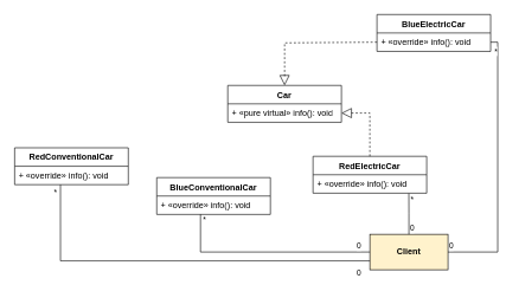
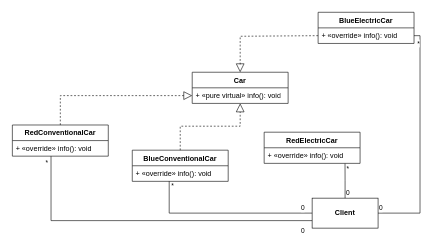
  <mxCell id="0" />
  <mxCell id="1" parent="0" />
  <mxCell id="2" value="Car" style="swimlane;fontStyle=1;align=center;verticalAlign=top;childLayout=stackLayout;horizontal=1;startSize=26;horizontalStack=0;resizeParent=1;resizeParentMax=0;resizeLast=0;collapsible=1;marginBottom=0;whiteSpace=wrap;html=1;" parent="1" vertex="1"><mxGeometry x="320" y="120" width="160" height="52" as="geometry" /></mxCell>
  <mxCell id="3" value="+ «pure virtual» info(): void" style="text;strokeColor=none;fillColor=none;align=left;verticalAlign=top;spacingLeft=4;spacingRight=4;overflow=hidden;rotatable=0;points=[[0,0.5],[1,0.5]];portConstraint=eastwest;whiteSpace=wrap;html=1;" parent="2" vertex="1"><mxGeometry y="26" width="160" height="26" as="geometry" /></mxCell>
- <mxCell id="4" value="Client" style="html=1;whiteSpace=wrap;fontStyle=1;fillColor=#fff2cc;" parent="1" vertex="1"><mxGeometry x="520" y="330" width="110" height="50" as="geometry" /></mxCell>
+ <mxCell id="4" value="Client" style="html=1;whiteSpace=wrap;fontStyle=1" parent="1" vertex="1"><mxGeometry x="520" y="330" width="110" height="50" as="geometry" /></mxCell>
  <mxCell id="5" value="RedConventionalCar" style="swimlane;fontStyle=1;align=center;verticalAlign=top;childLayout=stackLayout;horizontal=1;startSize=26;horizontalStack=0;resizeParent=1;resizeParentMax=0;resizeLast=0;collapsible=1;marginBottom=0;whiteSpace=wrap;html=1;" parent="1" vertex="1"><mxGeometry x="20" y="208" width="160" height="52" as="geometry" /></mxCell>
  <mxCell id="6" value="+ «override» info(): void" style="text;strokeColor=none;fillColor=none;align=left;verticalAlign=top;spacingLeft=4;spacingRight=4;overflow=hidden;rotatable=0;points=[[0,0.5],[1,0.5]];portConstraint=eastwest;whiteSpace=wrap;html=1;" parent="5" vertex="1"><mxGeometry y="26" width="160" height="26" as="geometry" /></mxCell>
  <mxCell id="7" value="BlueConventionalCar" style="swimlane;fontStyle=1;align=center;verticalAlign=top;childLayout=stackLayout;horizontal=1;startSize=26;horizontalStack=0;resizeParent=1;resizeParentMax=0;resizeLast=0;collapsible=1;marginBottom=0;whiteSpace=wrap;html=1;" parent="1" vertex="1"><mxGeometry x="220" y="250" width="160" height="52" as="geometry" /></mxCell>
  <mxCell id="8" value="+ «override» info(): void" style="text;strokeColor=none;fillColor=none;align=left;verticalAlign=top;spacingLeft=4;spacingRight=4;overflow=hidden;rotatable=0;points=[[0,0.5],[1,0.5]];portConstraint=eastwest;whiteSpace=wrap;html=1;" parent="7" vertex="1"><mxGeometry y="26" width="160" height="26" as="geometry" /></mxCell>
  <mxCell id="9" value="RedElectricCar" style="swimlane;fontStyle=1;align=center;verticalAlign=top;childLayout=stackLayout;horizontal=1;startSize=26;horizontalStack=0;resizeParent=1;resizeParentMax=0;resizeLast=0;collapsible=1;marginBottom=0;whiteSpace=wrap;html=1;" parent="1" vertex="1"><mxGeometry x="440" y="220" width="160" height="52" as="geometry" /></mxCell>
  <mxCell id="10" value="+ «override» info(): void" style="text;strokeColor=none;fillColor=none;align=left;verticalAlign=top;spacingLeft=4;spacingRight=4;overflow=hidden;rotatable=0;points=[[0,0.5],[1,0.5]];portConstraint=eastwest;whiteSpace=wrap;html=1;" parent="9" vertex="1"><mxGeometry y="26" width="160" height="26" as="geometry" /></mxCell>
  <mxCell id="11" value="BlueElectricCar" style="swimlane;fontStyle=1;align=center;verticalAlign=top;childLayout=stackLayout;horizontal=1;startSize=26;horizontalStack=0;resizeParent=1;resizeParentMax=0;resizeLast=0;collapsible=1;marginBottom=0;whiteSpace=wrap;html=1;" parent="1" vertex="1"><mxGeometry x="530" y="20" width="160" height="52" as="geometry" /></mxCell>
  <mxCell id="12" value="+ «override» info(): void" style="text;strokeColor=none;fillColor=none;align=left;verticalAlign=top;spacingLeft=4;spacingRight=4;overflow=hidden;rotatable=0;points=[[0,0.5],[1,0.5]];portConstraint=eastwest;whiteSpace=wrap;html=1;" parent="11" vertex="1"><mxGeometry y="26" width="160" height="26" as="geometry" /></mxCell>
- <mxCell id="15" value="" style="endArrow=block;dashed=1;endFill=0;endSize=12;html=1;rounded=0;exitX=0.5;exitY=0;exitDx=0;exitDy=0;entryX=1;entryY=0.5;entryDx=0;entryDy=0;" parent="1" source="9" target="3" edge="1"><mxGeometry width="160" relative="1" as="geometry"><mxPoint x="250" y="180" as="sourcePoint" /><mxPoint x="410" y="180" as="targetPoint" /><Array as="points"><mxPoint x="520" y="159" /></Array></mxGeometry></mxCell>
+ <mxCell id="13" value="" style="endArrow=block;dashed=1;endFill=0;endSize=12;html=1;rounded=0;exitX=0.5;exitY=0;exitDx=0;exitDy=0;entryX=0;entryY=0.5;entryDx=0;entryDy=0;" parent="1" source="5" target="3" edge="1"><mxGeometry width="160" relative="1" as="geometry"><mxPoint x="250" y="180" as="sourcePoint" /><mxPoint x="410" y="180" as="targetPoint" /><Array as="points"><mxPoint x="100" y="159" /></Array></mxGeometry></mxCell>
+ <mxCell id="14" value="" style="endArrow=block;dashed=1;endFill=0;endSize=12;html=1;rounded=0;exitX=0.5;exitY=0;exitDx=0;exitDy=0;" parent="1" source="7" target="3" edge="1"><mxGeometry width="160" relative="1" as="geometry"><mxPoint x="240" y="190" as="sourcePoint" /><mxPoint x="400" y="190" as="targetPoint" /><Array as="points"><mxPoint x="300" y="210" /><mxPoint x="400" y="210" /></Array></mxGeometry></mxCell>
  <mxCell id="16" value="" style="endArrow=block;dashed=1;endFill=0;endSize=12;html=1;rounded=0;exitX=0;exitY=0.5;exitDx=0;exitDy=0;entryX=0.5;entryY=0;entryDx=0;entryDy=0;" parent="1" source="12" target="2" edge="1"><mxGeometry width="160" relative="1" as="geometry"><mxPoint x="250" y="180" as="sourcePoint" /><mxPoint x="410" y="180" as="targetPoint" /><Array as="points"><mxPoint x="400" y="60" /><mxPoint x="400" y="107" /></Array></mxGeometry></mxCell>
  <mxCell id="17" value="" style="endArrow=none;html=1;edgeStyle=orthogonalEdgeStyle;rounded=0;exitX=0;exitY=0.75;exitDx=0;exitDy=0;entryX=0.403;entryY=1;entryDx=0;entryDy=0;entryPerimeter=0;" parent="1" source="4" target="6" edge="1"><mxGeometry relative="1" as="geometry"><mxPoint x="220" y="400" as="sourcePoint" /><mxPoint x="380" y="400" as="targetPoint" /></mxGeometry></mxCell>
  <mxCell id="18" value="0" style="edgeLabel;resizable=0;html=1;align=left;verticalAlign=bottom;" parent="17" connectable="0" vertex="1"><mxGeometry x="-1" relative="1" as="geometry"><mxPoint x="-20" y="25" as="offset" /></mxGeometry></mxCell>
  <mxCell id="19" value="*" style="edgeLabel;resizable=0;html=1;align=right;verticalAlign=bottom;" parent="17" connectable="0" vertex="1"><mxGeometry x="1" relative="1" as="geometry"><mxPoint x="-4" y="19" as="offset" /></mxGeometry></mxCell>
  <mxCell id="20" value="" style="endArrow=none;html=1;edgeStyle=orthogonalEdgeStyle;rounded=0;entryX=0.385;entryY=0.995;entryDx=0;entryDy=0;entryPerimeter=0;exitX=0;exitY=0.5;exitDx=0;exitDy=0;" parent="1" source="4" target="8" edge="1"><mxGeometry relative="1" as="geometry"><mxPoint x="230" y="410" as="sourcePoint" /><mxPoint x="390" y="410" as="targetPoint" /></mxGeometry></mxCell>
  <mxCell id="21" value="0" style="edgeLabel;resizable=0;html=1;align=left;verticalAlign=bottom;" parent="20" connectable="0" vertex="1"><mxGeometry x="-1" relative="1" as="geometry"><mxPoint x="-20" as="offset" /></mxGeometry></mxCell>
  <mxCell id="22" value="*" style="edgeLabel;resizable=0;html=1;align=right;verticalAlign=bottom;" parent="20" connectable="0" vertex="1"><mxGeometry x="1" relative="1" as="geometry"><mxPoint x="8" y="17" as="offset" /></mxGeometry></mxCell>
  <mxCell id="23" value="" style="endArrow=none;html=1;edgeStyle=orthogonalEdgeStyle;rounded=0;exitX=0.5;exitY=0;exitDx=0;exitDy=0;entryX=0.843;entryY=1.015;entryDx=0;entryDy=0;entryPerimeter=0;" parent="1" source="4" target="10" edge="1"><mxGeometry relative="1" as="geometry"><mxPoint x="420" y="360" as="sourcePoint" /><mxPoint x="580" y="360" as="targetPoint" /></mxGeometry></mxCell>
  <mxCell id="24" value="0" style="edgeLabel;resizable=0;html=1;align=left;verticalAlign=bottom;" parent="23" connectable="0" vertex="1"><mxGeometry x="-1" relative="1" as="geometry" /></mxCell>
  <mxCell id="25" value="*" style="edgeLabel;resizable=0;html=1;align=right;verticalAlign=bottom;" parent="23" connectable="0" vertex="1"><mxGeometry x="1" relative="1" as="geometry"><mxPoint x="7" y="18" as="offset" /></mxGeometry></mxCell>
  <mxCell id="26" value="" style="endArrow=none;html=1;edgeStyle=orthogonalEdgeStyle;rounded=0;exitX=1;exitY=0.5;exitDx=0;exitDy=0;entryX=1;entryY=0.5;entryDx=0;entryDy=0;" parent="1" source="4" target="12" edge="1"><mxGeometry relative="1" as="geometry"><mxPoint x="610" y="270" as="sourcePoint" /><mxPoint x="770" y="270" as="targetPoint" /></mxGeometry></mxCell>
  <mxCell id="27" value="0" style="edgeLabel;resizable=0;html=1;align=left;verticalAlign=bottom;" parent="26" connectable="0" vertex="1"><mxGeometry x="-1" relative="1" as="geometry" /></mxCell>
  <mxCell id="28" value="*" style="edgeLabel;resizable=0;html=1;align=right;verticalAlign=bottom;" parent="26" connectable="0" vertex="1"><mxGeometry x="1" relative="1" as="geometry"><mxPoint x="10" y="21" as="offset" /></mxGeometry></mxCell>
